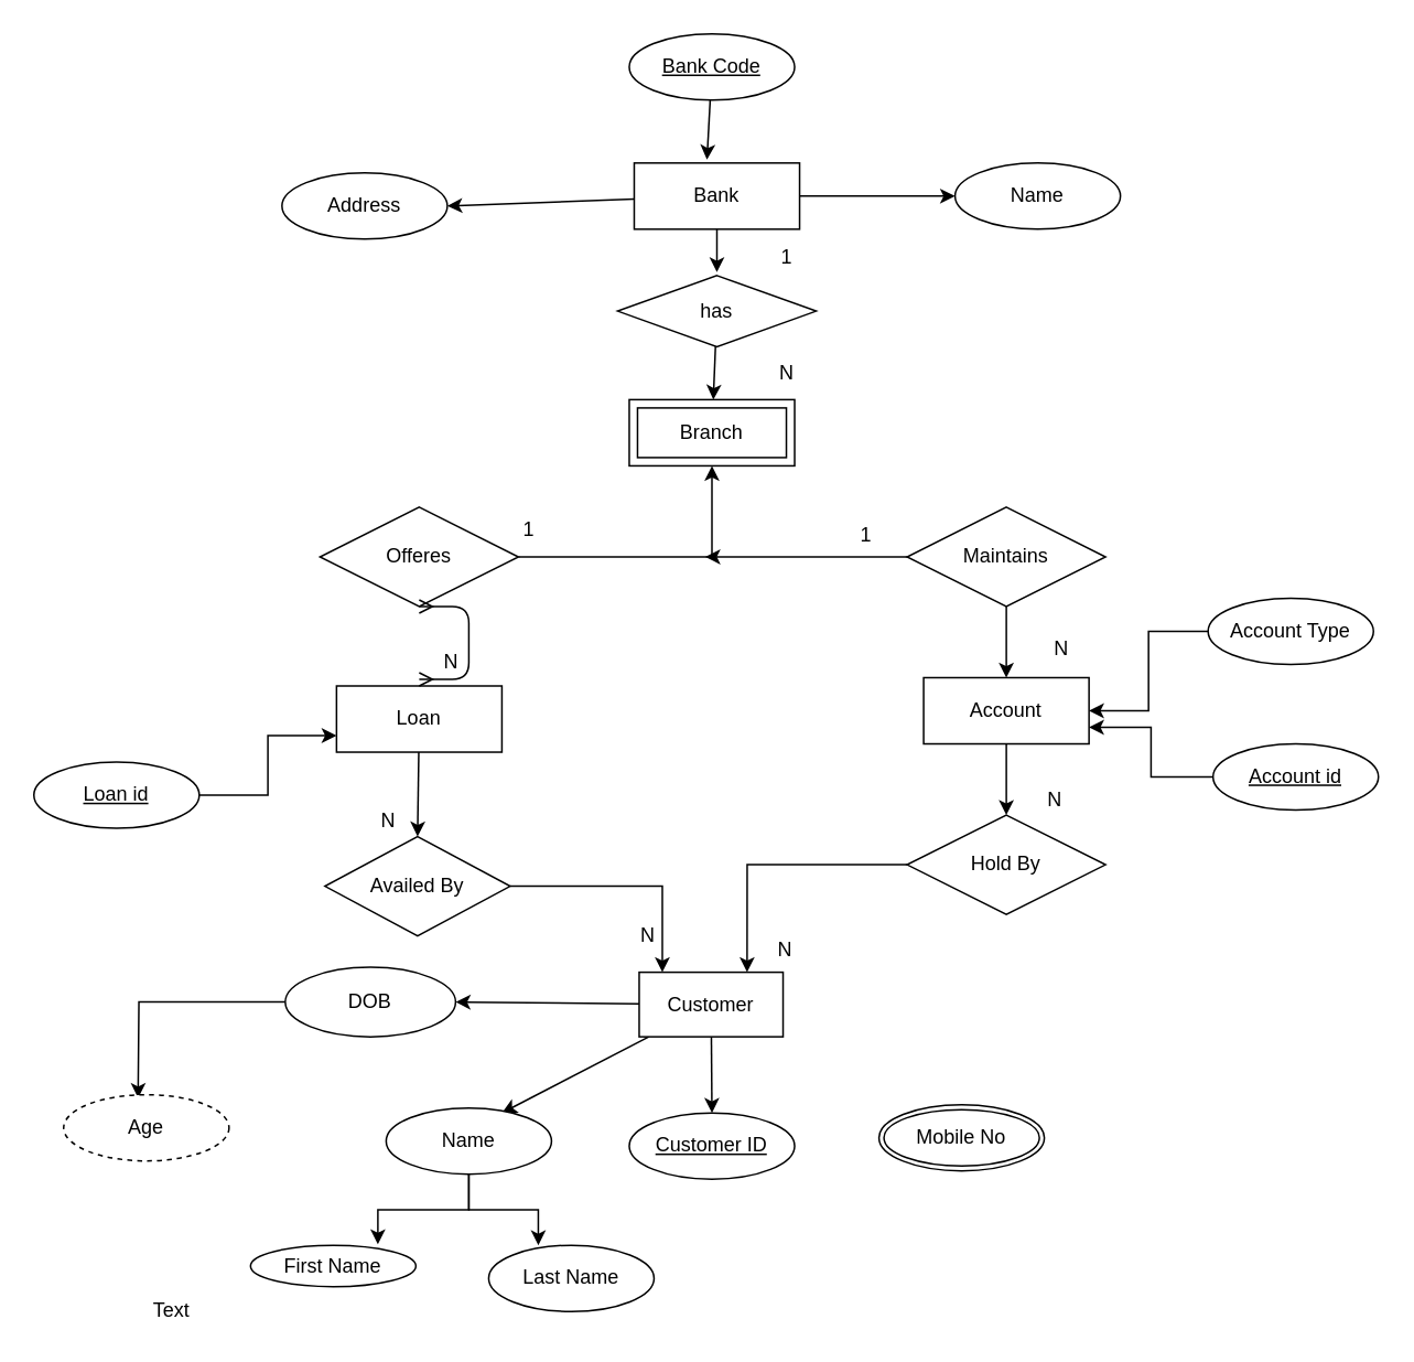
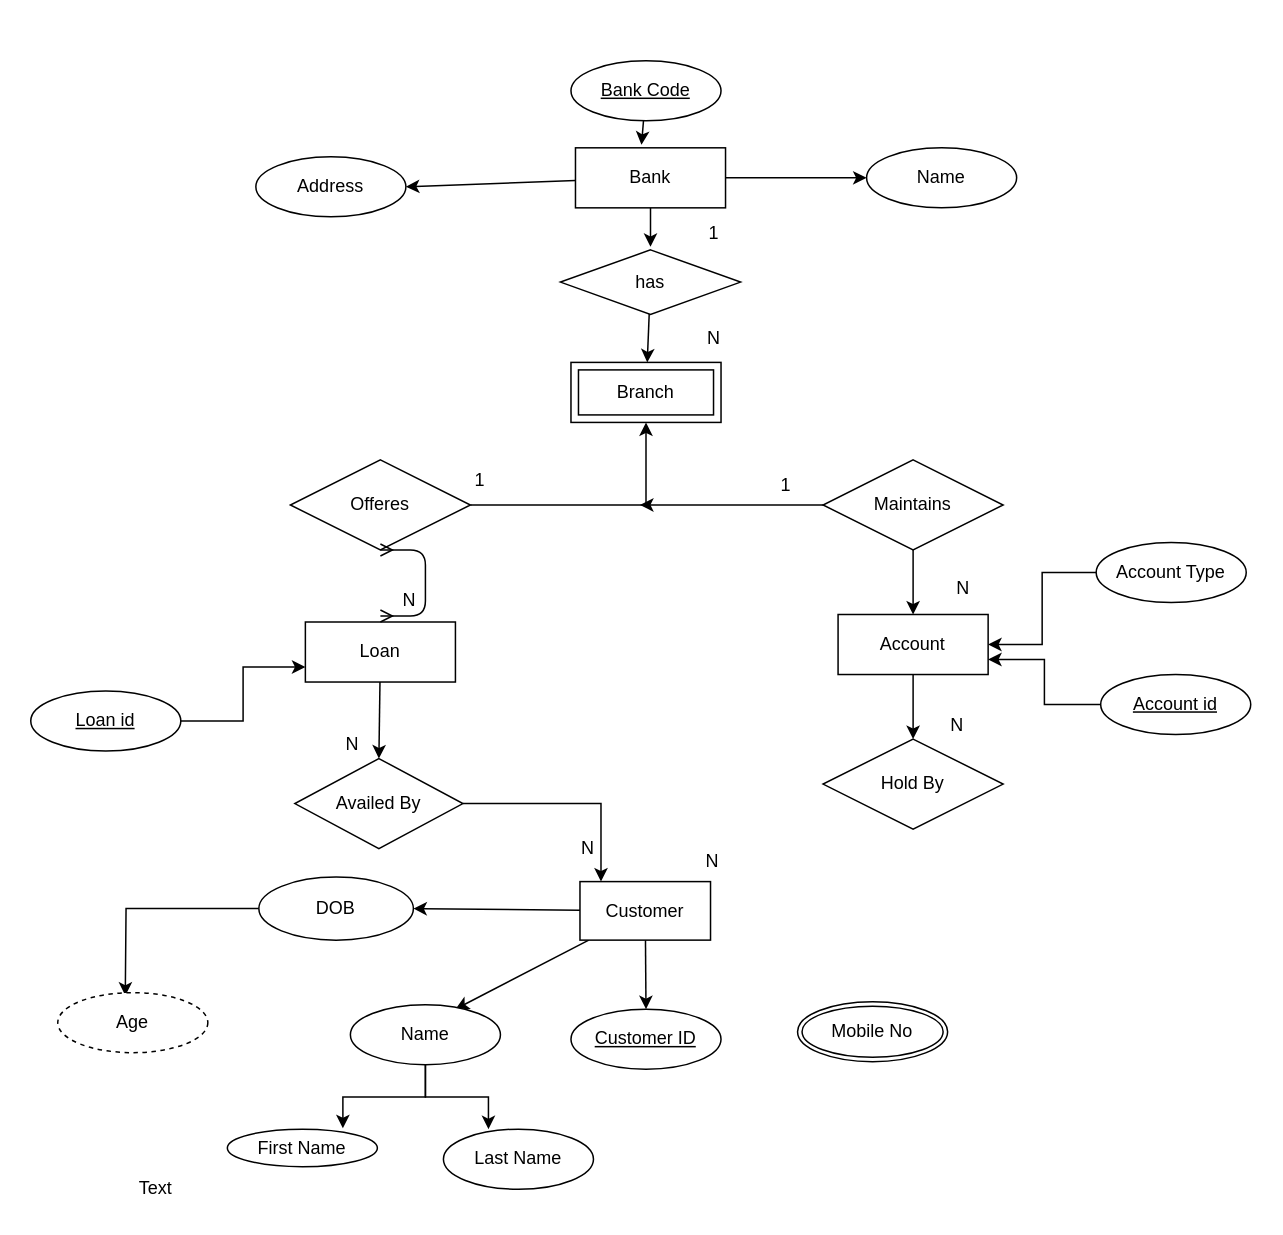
  <mxCell id="0" />
  <mxCell id="1" parent="0" />
  <mxCell id="2" style="edgeStyle=none;rounded=0;orthogonalLoop=1;jettySize=auto;html=1;entryX=1;entryY=0.5;entryDx=0;entryDy=0;" parent="1" source="5" target="8" edge="1"><mxGeometry relative="1" as="geometry" /></mxCell>
  <mxCell id="3" style="edgeStyle=none;rounded=0;orthogonalLoop=1;jettySize=auto;html=1;entryX=0;entryY=0.5;entryDx=0;entryDy=0;" parent="1" source="5" target="9" edge="1"><mxGeometry relative="1" as="geometry" /></mxCell>
  <mxCell id="4" style="edgeStyle=none;rounded=0;orthogonalLoop=1;jettySize=auto;html=1;" parent="1" source="5" edge="1"><mxGeometry relative="1" as="geometry"><mxPoint x="433" y="164" as="targetPoint" /></mxGeometry></mxCell>
  <mxCell id="5" value="Bank" style="whiteSpace=wrap;html=1;align=center;" parent="1" vertex="1"><mxGeometry x="383" y="98" width="100" height="40" as="geometry" /></mxCell>
  <mxCell id="6" style="edgeStyle=orthogonalEdgeStyle;rounded=0;orthogonalLoop=1;jettySize=auto;html=1;entryX=0.5;entryY=1;entryDx=0;entryDy=0;" parent="1" source="7" target="12" edge="1"><mxGeometry relative="1" as="geometry" /></mxCell>
  <mxCell id="7" value="Offeres" style="shape=rhombus;perimeter=rhombusPerimeter;whiteSpace=wrap;html=1;align=center;" parent="1" vertex="1"><mxGeometry x="193" y="306" width="120" height="60" as="geometry" /></mxCell>
  <mxCell id="8" value="Address" style="ellipse;whiteSpace=wrap;html=1;align=center;" parent="1" vertex="1"><mxGeometry x="170" y="104" width="100" height="40" as="geometry" /></mxCell>
  <mxCell id="9" value="Name" style="ellipse;whiteSpace=wrap;html=1;align=center;" parent="1" vertex="1"><mxGeometry x="577" y="98" width="100" height="40" as="geometry" /></mxCell>
  <mxCell id="10" style="edgeStyle=none;rounded=0;orthogonalLoop=1;jettySize=auto;html=1;entryX=0.44;entryY=-0.05;entryDx=0;entryDy=0;entryPerimeter=0;" parent="1" source="11" target="5" edge="1"><mxGeometry relative="1" as="geometry" /></mxCell>
- <mxCell id="11" value="Bank Code" style="ellipse;whiteSpace=wrap;html=1;align=center;fontStyle=4;" parent="1" vertex="1"><mxGeometry x="380" y="20" width="100" height="40" as="geometry" /></mxCell>
+ <mxCell id="11" value="Bank Code" style="ellipse;whiteSpace=wrap;html=1;align=center;fontStyle=4;" parent="1" vertex="1"><mxGeometry x="380" y="40" width="100" height="40" as="geometry" /></mxCell>
  <mxCell id="12" value="Branch" style="shape=ext;margin=3;double=1;whiteSpace=wrap;html=1;align=center;" parent="1" vertex="1"><mxGeometry x="380" y="241" width="100" height="40" as="geometry" /></mxCell>
  <mxCell id="13" style="edgeStyle=orthogonalEdgeStyle;rounded=0;orthogonalLoop=1;jettySize=auto;html=1;" parent="1" source="15" edge="1"><mxGeometry relative="1" as="geometry"><mxPoint x="426" y="336" as="targetPoint" /></mxGeometry></mxCell>
  <mxCell id="14" style="edgeStyle=orthogonalEdgeStyle;rounded=0;orthogonalLoop=1;jettySize=auto;html=1;" parent="1" source="15" target="19" edge="1"><mxGeometry relative="1" as="geometry" /></mxCell>
  <mxCell id="15" value="Maintains" style="shape=rhombus;perimeter=rhombusPerimeter;whiteSpace=wrap;html=1;align=center;" parent="1" vertex="1"><mxGeometry x="548" y="306" width="120" height="60" as="geometry" /></mxCell>
  <mxCell id="16" style="edgeStyle=none;rounded=0;orthogonalLoop=1;jettySize=auto;html=1;entryX=0.5;entryY=0;entryDx=0;entryDy=0;" parent="1" source="17" target="28" edge="1"><mxGeometry relative="1" as="geometry" /></mxCell>
  <mxCell id="17" value="Loan" style="whiteSpace=wrap;html=1;align=center;" parent="1" vertex="1"><mxGeometry x="203" y="414" width="100" height="40" as="geometry" /></mxCell>
  <mxCell id="18" style="edgeStyle=none;rounded=0;orthogonalLoop=1;jettySize=auto;html=1;entryX=0.5;entryY=0;entryDx=0;entryDy=0;entryPerimeter=0;" parent="1" source="19" target="30" edge="1"><mxGeometry relative="1" as="geometry" /></mxCell>
  <mxCell id="19" value="Account" style="whiteSpace=wrap;html=1;align=center;" parent="1" vertex="1"><mxGeometry x="558" y="409" width="100" height="40" as="geometry" /></mxCell>
  <mxCell id="20" style="edgeStyle=orthogonalEdgeStyle;rounded=0;orthogonalLoop=1;jettySize=auto;html=1;entryX=0;entryY=0.75;entryDx=0;entryDy=0;" parent="1" source="21" target="17" edge="1"><mxGeometry relative="1" as="geometry" /></mxCell>
  <mxCell id="21" value="Loan id" style="ellipse;whiteSpace=wrap;html=1;align=center;fontStyle=4;" parent="1" vertex="1"><mxGeometry x="20" y="460" width="100" height="40" as="geometry" /></mxCell>
  <mxCell id="22" style="edgeStyle=orthogonalEdgeStyle;rounded=0;orthogonalLoop=1;jettySize=auto;html=1;entryX=1;entryY=0.75;entryDx=0;entryDy=0;" parent="1" source="23" target="19" edge="1"><mxGeometry relative="1" as="geometry" /></mxCell>
  <mxCell id="23" value="Account id" style="ellipse;whiteSpace=wrap;html=1;align=center;fontStyle=4;" parent="1" vertex="1"><mxGeometry x="733" y="449" width="100" height="40" as="geometry" /></mxCell>
  <mxCell id="24" style="edgeStyle=orthogonalEdgeStyle;rounded=0;orthogonalLoop=1;jettySize=auto;html=1;entryX=1;entryY=0.5;entryDx=0;entryDy=0;" parent="1" source="25" target="19" edge="1"><mxGeometry relative="1" as="geometry" /></mxCell>
  <mxCell id="25" value="Account Type" style="ellipse;whiteSpace=wrap;html=1;align=center;" parent="1" vertex="1"><mxGeometry x="730" y="361" width="100" height="40" as="geometry" /></mxCell>
  <mxCell id="26" value="N" style="text;html=1;align=center;verticalAlign=middle;resizable=0;points=[];autosize=1;" parent="1" vertex="1"><mxGeometry x="465" y="216" width="19" height="18" as="geometry" /></mxCell>
  <mxCell id="27" style="edgeStyle=orthogonalEdgeStyle;rounded=0;orthogonalLoop=1;jettySize=auto;html=1;entryX=0.161;entryY=0;entryDx=0;entryDy=0;entryPerimeter=0;" parent="1" source="28" target="34" edge="1"><mxGeometry relative="1" as="geometry" /></mxCell>
  <mxCell id="28" value="Availed By" style="shape=rhombus;perimeter=rhombusPerimeter;whiteSpace=wrap;html=1;align=center;" parent="1" vertex="1"><mxGeometry x="196" y="505" width="112" height="60" as="geometry" /></mxCell>
- <mxCell id="29" style="edgeStyle=orthogonalEdgeStyle;rounded=0;orthogonalLoop=1;jettySize=auto;html=1;entryX=0.75;entryY=0;entryDx=0;entryDy=0;" parent="1" source="30" target="34" edge="1"><mxGeometry relative="1" as="geometry" /></mxCell>
  <mxCell id="30" value="Hold By" style="shape=rhombus;perimeter=rhombusPerimeter;whiteSpace=wrap;html=1;align=center;" parent="1" vertex="1"><mxGeometry x="548" y="492" width="120" height="60" as="geometry" /></mxCell>
  <mxCell id="31" style="edgeStyle=none;rounded=0;orthogonalLoop=1;jettySize=auto;html=1;" parent="1" source="34" target="38" edge="1"><mxGeometry relative="1" as="geometry" /></mxCell>
  <mxCell id="32" style="edgeStyle=none;rounded=0;orthogonalLoop=1;jettySize=auto;html=1;entryX=0.7;entryY=0.075;entryDx=0;entryDy=0;entryPerimeter=0;" parent="1" source="34" target="37" edge="1"><mxGeometry relative="1" as="geometry" /></mxCell>
  <mxCell id="33" style="edgeStyle=none;rounded=0;orthogonalLoop=1;jettySize=auto;html=1;entryX=1;entryY=0.5;entryDx=0;entryDy=0;" parent="1" source="34" target="42" edge="1"><mxGeometry relative="1" as="geometry" /></mxCell>
  <mxCell id="34" value="Customer" style="whiteSpace=wrap;html=1;align=center;" parent="1" vertex="1"><mxGeometry x="386" y="587" width="87" height="39" as="geometry" /></mxCell>
  <mxCell id="35" style="edgeStyle=orthogonalEdgeStyle;rounded=0;orthogonalLoop=1;jettySize=auto;html=1;entryX=0.3;entryY=0;entryDx=0;entryDy=0;entryPerimeter=0;" parent="1" source="37" target="40" edge="1"><mxGeometry relative="1" as="geometry" /></mxCell>
  <mxCell id="36" style="edgeStyle=orthogonalEdgeStyle;rounded=0;orthogonalLoop=1;jettySize=auto;html=1;entryX=0.77;entryY=-0.025;entryDx=0;entryDy=0;entryPerimeter=0;" parent="1" source="37" target="39" edge="1"><mxGeometry relative="1" as="geometry" /></mxCell>
  <mxCell id="37" value="Name" style="ellipse;whiteSpace=wrap;html=1;align=center;" parent="1" vertex="1"><mxGeometry x="233" y="669" width="100" height="40" as="geometry" /></mxCell>
  <mxCell id="38" value="Customer ID" style="ellipse;whiteSpace=wrap;html=1;align=center;fontStyle=4;" parent="1" vertex="1"><mxGeometry x="380" y="672" width="100" height="40" as="geometry" /></mxCell>
  <mxCell id="39" value="First Name" style="ellipse;whiteSpace=wrap;html=1;align=center;" parent="1" vertex="1"><mxGeometry x="151" y="752" width="100" height="25" as="geometry" /></mxCell>
  <mxCell id="40" value="Last Name" style="ellipse;whiteSpace=wrap;html=1;align=center;" parent="1" vertex="1"><mxGeometry x="295" y="752" width="100" height="40" as="geometry" /></mxCell>
  <mxCell id="41" style="edgeStyle=orthogonalEdgeStyle;rounded=0;orthogonalLoop=1;jettySize=auto;html=1;" parent="1" source="42" edge="1"><mxGeometry relative="1" as="geometry"><mxPoint x="83" y="663" as="targetPoint" /></mxGeometry></mxCell>
  <mxCell id="42" value="DOB" style="ellipse;whiteSpace=wrap;html=1;align=center;" parent="1" vertex="1"><mxGeometry x="172" y="584" width="103" height="42" as="geometry" /></mxCell>
  <mxCell id="43" value="1" style="text;html=1;align=center;verticalAlign=middle;resizable=0;points=[];autosize=1;" parent="1" vertex="1"><mxGeometry x="466.5" y="146" width="17" height="18" as="geometry" /></mxCell>
  <mxCell id="44" value="Age" style="ellipse;whiteSpace=wrap;html=1;align=center;dashed=1;" parent="1" vertex="1"><mxGeometry x="38" y="661" width="100" height="40" as="geometry" /></mxCell>
  <mxCell id="45" value="Text" style="text;html=1;align=center;verticalAlign=middle;resizable=0;points=[];autosize=1;" parent="1" vertex="1"><mxGeometry x="87" y="783" width="32" height="18" as="geometry" /></mxCell>
  <mxCell id="46" value="Mobile No" style="ellipse;shape=doubleEllipse;margin=3;whiteSpace=wrap;html=1;align=center;" parent="1" vertex="1"><mxGeometry x="531" y="667" width="100" height="40" as="geometry" /></mxCell>
  <mxCell id="47" style="edgeStyle=none;rounded=0;orthogonalLoop=1;jettySize=auto;html=1;" parent="1" source="48" target="12" edge="1"><mxGeometry relative="1" as="geometry" /></mxCell>
  <mxCell id="48" value="has" style="shape=rhombus;perimeter=rhombusPerimeter;whiteSpace=wrap;html=1;align=center;" parent="1" vertex="1"><mxGeometry x="373" y="166" width="120" height="43" as="geometry" /></mxCell>
  <mxCell id="49" value="N" style="text;html=1;align=center;verticalAlign=middle;resizable=0;points=[];autosize=1;" parent="1" vertex="1"><mxGeometry x="631" y="383" width="19" height="18" as="geometry" /></mxCell>
  <mxCell id="50" value="1" style="text;html=1;align=center;verticalAlign=middle;resizable=0;points=[];autosize=1;" parent="1" vertex="1"><mxGeometry x="514" y="314" width="17" height="18" as="geometry" /></mxCell>
  <mxCell id="51" value="N" style="text;html=1;align=center;verticalAlign=middle;resizable=0;points=[];autosize=1;" parent="1" vertex="1"><mxGeometry x="262" y="391" width="19" height="18" as="geometry" /></mxCell>
  <mxCell id="52" value="1" style="text;html=1;align=center;verticalAlign=middle;resizable=0;points=[];autosize=1;" parent="1" vertex="1"><mxGeometry x="310" y="311" width="17" height="18" as="geometry" /></mxCell>
  <mxCell id="53" value="N" style="text;html=1;align=center;verticalAlign=middle;resizable=0;points=[];autosize=1;" parent="1" vertex="1"><mxGeometry x="381" y="556" width="19" height="18" as="geometry" /></mxCell>
  <mxCell id="54" value="N" style="text;html=1;align=center;verticalAlign=middle;resizable=0;points=[];autosize=1;" parent="1" vertex="1"><mxGeometry x="224" y="487" width="19" height="18" as="geometry" /></mxCell>
  <mxCell id="55" value="N" style="text;html=1;align=center;verticalAlign=middle;resizable=0;points=[];autosize=1;" parent="1" vertex="1"><mxGeometry x="464" y="565" width="19" height="18" as="geometry" /></mxCell>
  <mxCell id="56" value="N" style="text;html=1;align=center;verticalAlign=middle;resizable=0;points=[];autosize=1;" parent="1" vertex="1"><mxGeometry x="627" y="474" width="19" height="18" as="geometry" /></mxCell>
  <mxCell id="57" value="" style="edgeStyle=entityRelationEdgeStyle;fontSize=12;html=1;endArrow=ERmany;startArrow=ERmany;entryX=0.5;entryY=1;entryDx=0;entryDy=0;" edge="1" parent="1" target="7"><mxGeometry width="100" height="100" relative="1" as="geometry"><mxPoint x="253" y="410" as="sourcePoint" /><mxPoint x="486" y="381" as="targetPoint" /></mxGeometry></mxCell>
